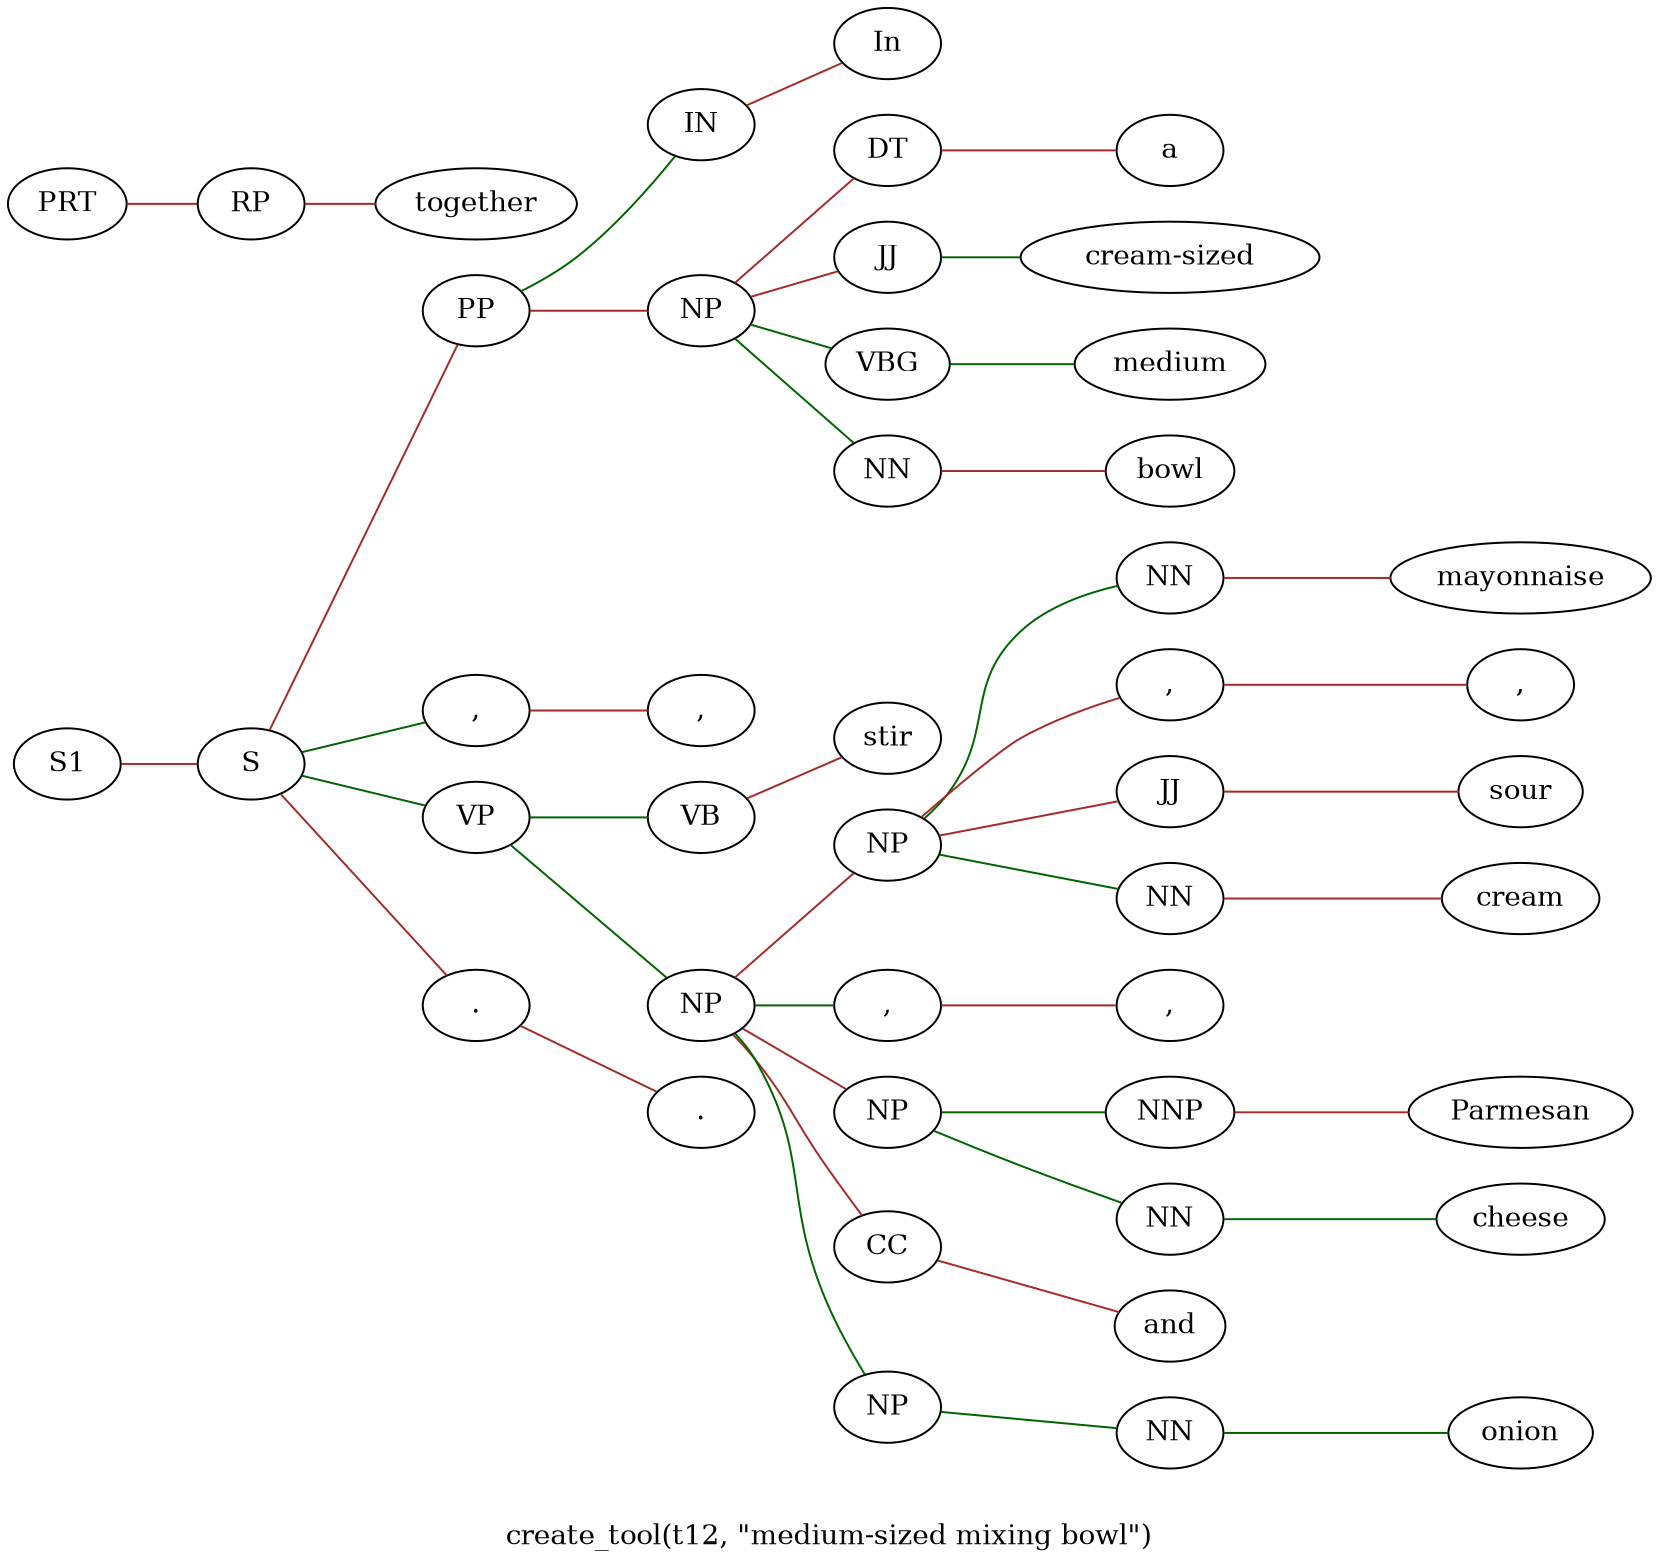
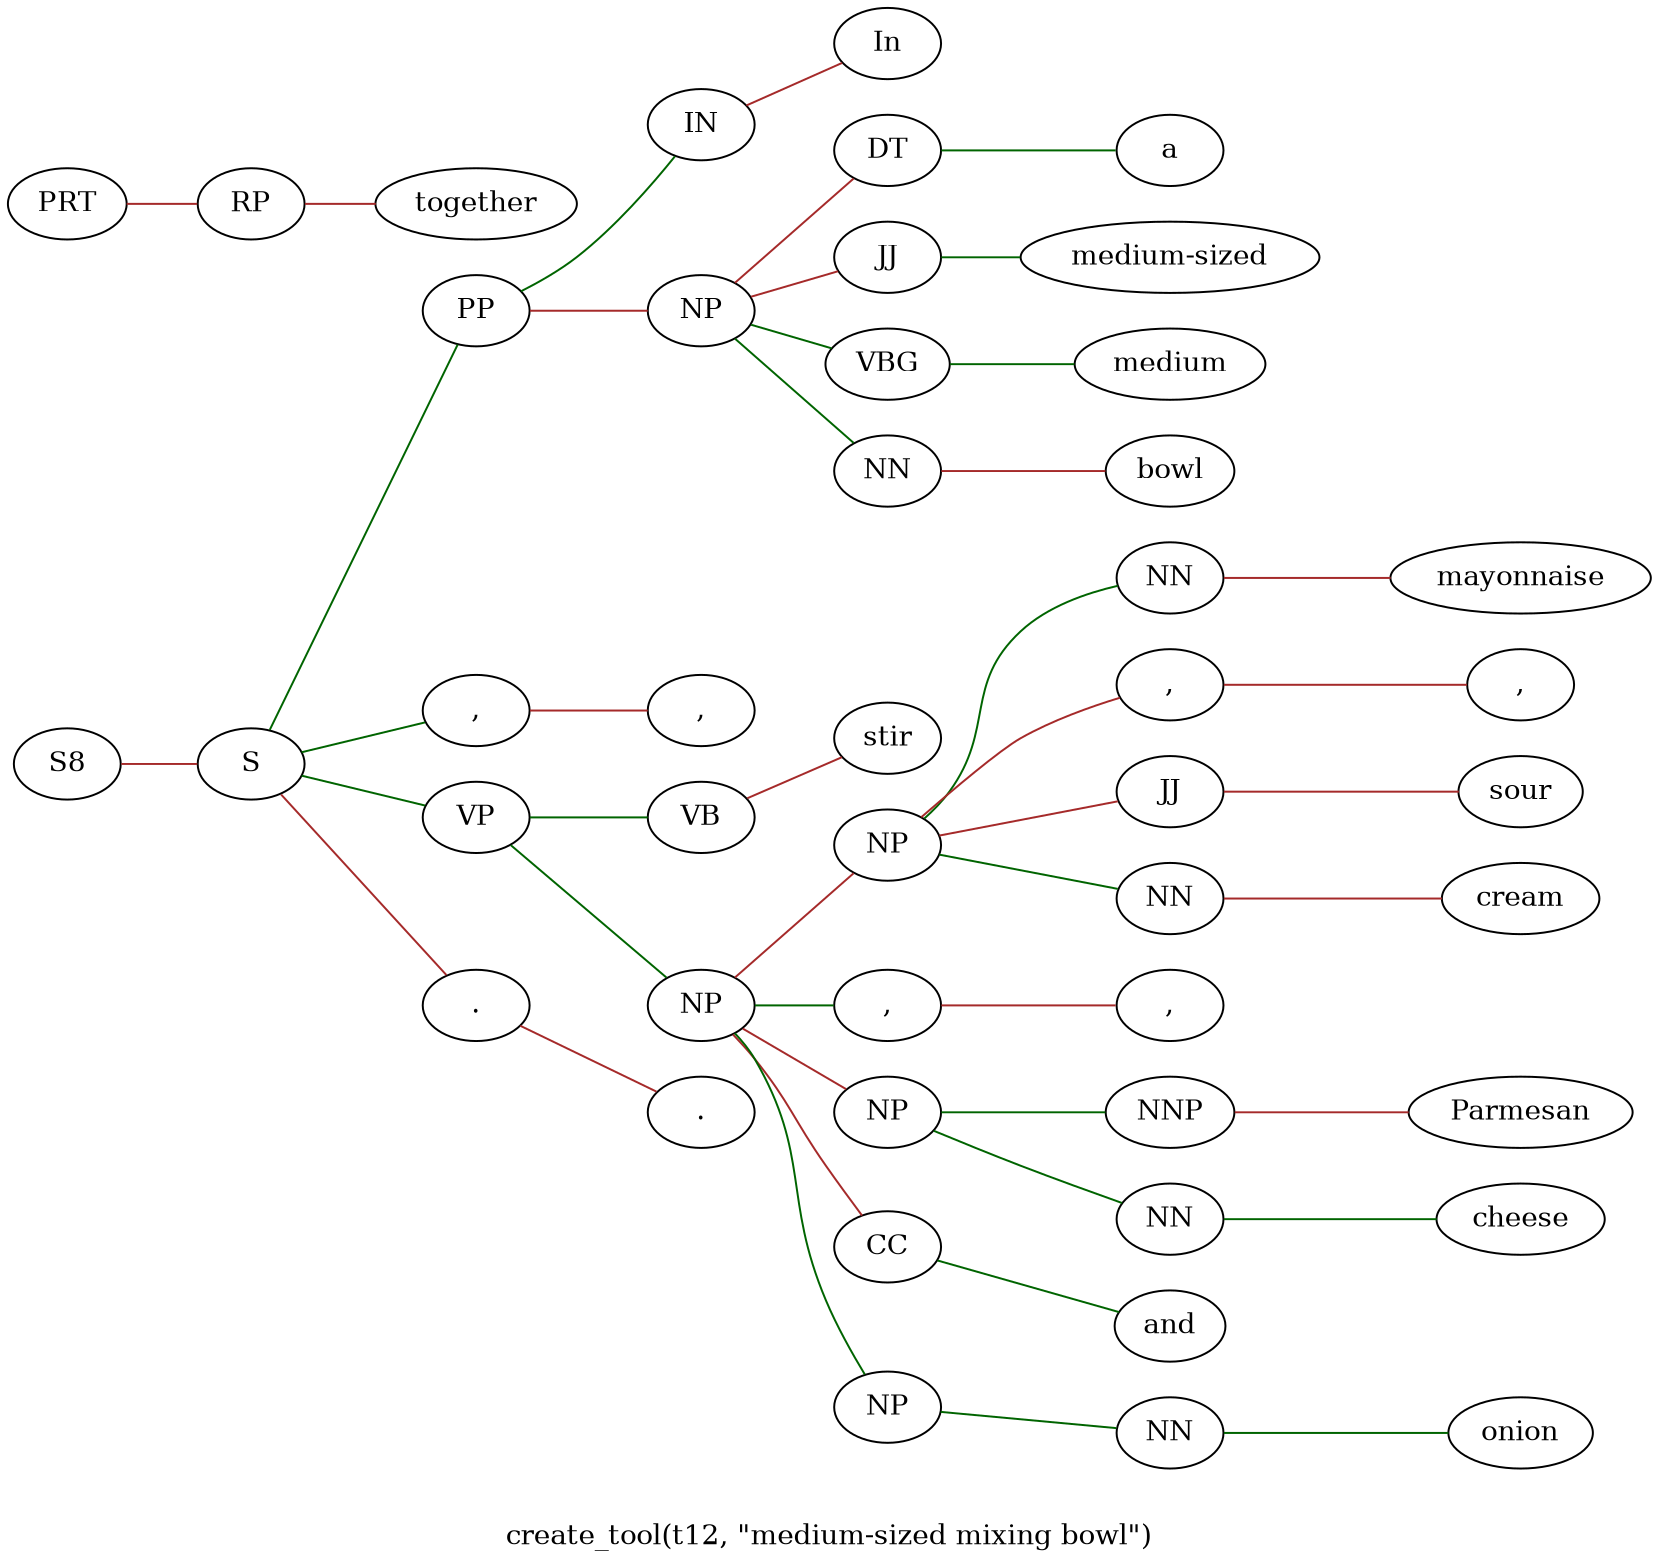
  graph {
    label="create_tool(t12, \"medium-sized mixing bowl\")"
    rankdir=LR
    edge [color=brown]
-   n1 [label=S1]
+   n1 [label=S8]
    n2 [label=S]
    n3 [label=PP]
    n4 [label=","]
    n5 [label=VP]
    n6 [label="."]
    n7 [label=IN]
    n8 [label=NP]
    n9 [label=","]
    n10 [label=VB]
    n11 [label=NP]
    n12 [label="."]
    n13 [label=In]
    n14 [label=DT]
    n15 [label=JJ]
    n16 [label=VBG]
    n17 [label=NN]
    n18 [label=a]
-   n19 [label="cream-sized"]
+   n19 [label="medium-sized"]
    n20 [label=medium]
    n21 [label=bowl]
    n22 [label=stir]
    n23 [label=PRT]
    n24 [label=RP]
    n25 [label=NP]
    n26 [label=","]
    n27 [label=NP]
    n28 [label=CC]
    n29 [label=NP]
    n30 [label=together]
    n31 [label=NN]
    n32 [label=","]
    n33 [label=JJ]
    n34 [label=NN]
    n35 [label=","]
    n36 [label=NNP]
    n37 [label=NN]
    n38 [label=and]
    n39 [label=NN]
    n40 [label=mayonnaise]
    n41 [label=","]
    n42 [label=sour]
    n43 [label=cream]
    n44 [label=Parmesan]
    n45 [label=cheese]
    n46 [label=onion]
    n1 -- n2
-   n2 -- n3
+   n2 -- n3 [color=darkgreen]
    n2 -- n4 [color=darkgreen]
    n2 -- n5 [color=darkgreen]
    n2 -- n6
    n3 -- n7 [color=darkgreen]
    n3 -- n8
    n4 -- n9
    n5 -- n10 [color=darkgreen]
    n5 -- n11 [color=darkgreen]
    n6 -- n12
    n7 -- n13
    n8 -- n14
    n8 -- n15
    n8 -- n16 [color=darkgreen]
    n8 -- n17 [color=darkgreen]
    n10 -- n22
    n11 -- n25
    n11 -- n26 [color=darkgreen]
    n11 -- n27
    n11 -- n28
    n11 -- n29 [color=darkgreen]
-   n14 -- n18
+   n14 -- n18 [color=darkgreen]
    n15 -- n19 [color=darkgreen]
    n16 -- n20 [color=darkgreen]
    n17 -- n21
    n23 -- n24
    n24 -- n30
    n25 -- n31 [color=darkgreen]
    n25 -- n32
    n25 -- n33
    n25 -- n34 [color=darkgreen]
    n26 -- n35
    n27 -- n36 [color=darkgreen]
    n27 -- n37 [color=darkgreen]
-   n28 -- n38
+   n28 -- n38 [color=darkgreen]
    n29 -- n39 [color=darkgreen]
    n31 -- n40
    n32 -- n41
    n33 -- n42
    n34 -- n43
    n36 -- n44
    n37 -- n45 [color=darkgreen]
    n39 -- n46 [color=darkgreen]
  }
